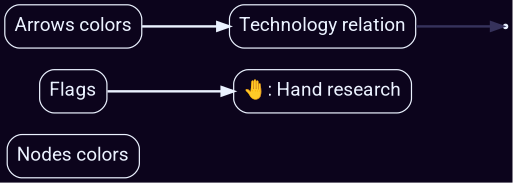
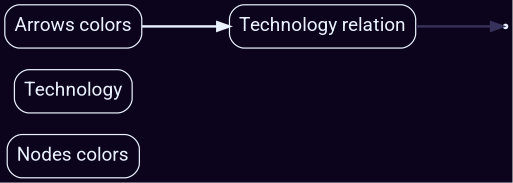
  digraph {
    bgcolor="#0c041c"
    fillcolor="#0c041c"
    fontcolor="#ebf2ff"
    fontname=Roboto
    fontsize=16
    rankdir=LR
    splines=ortho
    node [color="#ebf2ff" fillcolor="#0c041c" fontcolor="#ebf2ff" fontname=Roboto fontsize=16 shape=box style="rounded,filled"]
    edge [color="#ebf2ff" fontcolor="#ebf2ff" fontname=Roboto fontsize=16 minlen=2 penwidth=2]
    n1 [label="Nodes colors"]
-   n2 [label=Flags]
-   n3 [label="🤚: Hand research"]
+   n2 [label=Technology]
    n4 [label="Arrows colors"]
    n5 [label="Technology relation"]
    point_technology_relation [shape=point fillcolor=""]
-   n2 -> n3
    n4 -> n5
    n5 -> point_technology_relation [color="#36325b"]
  }
